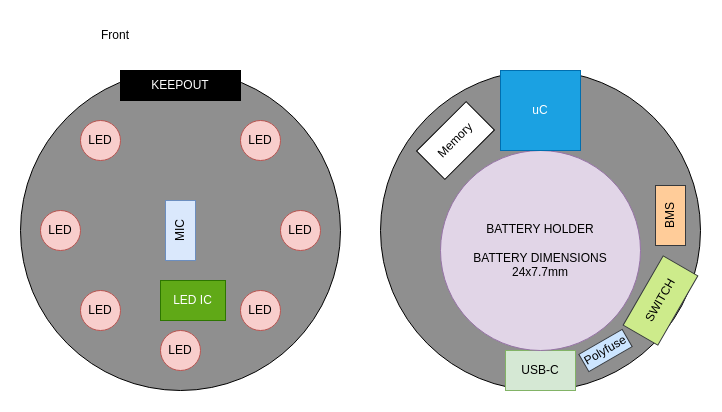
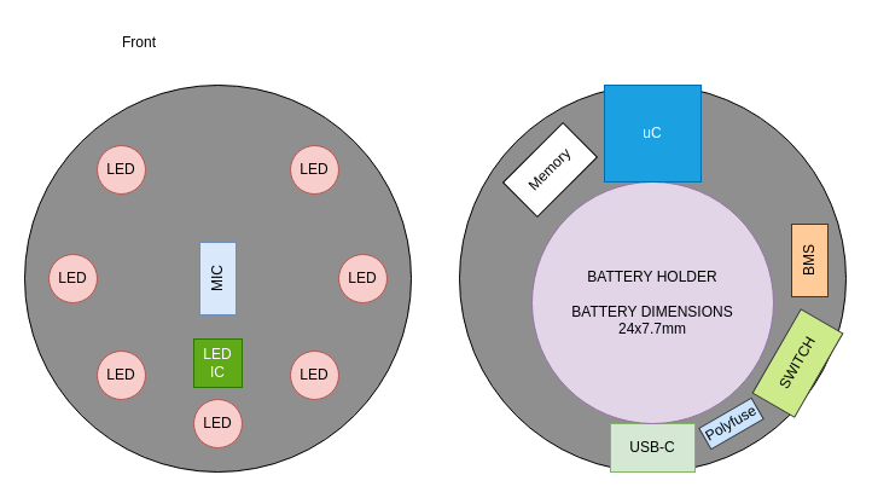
  <mxCell id="0" />
  <mxCell id="1" parent="0" />
  <mxCell id="2" value="" style="ellipse;whiteSpace=wrap;html=1;aspect=fixed;fillColor=#8F8F8F;" parent="1" vertex="1"><mxGeometry x="20" y="70" width="320" height="320" as="geometry" /></mxCell>
  <mxCell id="3" value="Front" style="text;html=1;strokeColor=none;fillColor=none;align=center;verticalAlign=middle;whiteSpace=wrap;rounded=0;" parent="1" vertex="1"><mxGeometry x="85" y="20" width="60" height="30" as="geometry" /></mxCell>
  <mxCell id="4" value="" style="ellipse;whiteSpace=wrap;html=1;aspect=fixed;fillColor=#8F8F8F;" parent="1" vertex="1"><mxGeometry x="380" y="70" width="320" height="320" as="geometry" /></mxCell>
  <mxCell id="5" value="MIC" style="rounded=0;whiteSpace=wrap;html=1;fillColor=#dae8fc;strokeColor=#6c8ebf;rotation=-90;" parent="1" vertex="1"><mxGeometry x="150" y="215" width="60" height="30" as="geometry" /></mxCell>
  <mxCell id="6" value="LED" style="ellipse;whiteSpace=wrap;html=1;aspect=fixed;fillColor=#f8cecc;strokeColor=#b85450;" parent="1" vertex="1"><mxGeometry x="80" y="120" width="40" height="40" as="geometry" /></mxCell>
  <mxCell id="7" value="LED" style="ellipse;whiteSpace=wrap;html=1;aspect=fixed;fillColor=#f8cecc;strokeColor=#b85450;" parent="1" vertex="1"><mxGeometry x="280" y="210" width="40" height="40" as="geometry" /></mxCell>
  <mxCell id="8" value="LED" style="ellipse;whiteSpace=wrap;html=1;aspect=fixed;fillColor=#f8cecc;strokeColor=#b85450;" parent="1" vertex="1"><mxGeometry x="160" y="330" width="40" height="40" as="geometry" /></mxCell>
  <mxCell id="9" value="LED" style="ellipse;whiteSpace=wrap;html=1;aspect=fixed;fillColor=#f8cecc;strokeColor=#b85450;" parent="1" vertex="1"><mxGeometry x="40" y="210" width="40" height="40" as="geometry" /></mxCell>
  <mxCell id="10" value="LED" style="ellipse;whiteSpace=wrap;html=1;aspect=fixed;fillColor=#f8cecc;strokeColor=#b85450;" parent="1" vertex="1"><mxGeometry x="80" y="290" width="40" height="40" as="geometry" /></mxCell>
  <mxCell id="11" value="LED" style="ellipse;whiteSpace=wrap;html=1;aspect=fixed;fillColor=#f8cecc;strokeColor=#b85450;" parent="1" vertex="1"><mxGeometry x="240" y="290" width="40" height="40" as="geometry" /></mxCell>
  <mxCell id="12" value="LED" style="ellipse;whiteSpace=wrap;html=1;aspect=fixed;fillColor=#f8cecc;strokeColor=#b85450;" parent="1" vertex="1"><mxGeometry x="240" y="120" width="40" height="40" as="geometry" /></mxCell>
  <mxCell id="13" value="USB-C" style="rounded=0;whiteSpace=wrap;html=1;fillColor=#d5e8d4;strokeColor=#82b366;" parent="1" vertex="1"><mxGeometry x="505" y="350" width="70" height="40" as="geometry" /></mxCell>
  <mxCell id="14" value="BATTERY HOLDER&lt;br&gt;&lt;br&gt;BATTERY DIMENSIONS&lt;br&gt;24x7.7mm" style="ellipse;whiteSpace=wrap;html=1;aspect=fixed;fillColor=#e1d5e7;strokeColor=#9673a6;" parent="1" vertex="1"><mxGeometry x="440" y="150" width="200" height="200" as="geometry" /></mxCell>
- <mxCell id="15" value="LED IC" style="whiteSpace=wrap;html=1;aspect=fixed;fillColor=#60a917;fontColor=#ffffff;strokeColor=#2D7600;" parent="1" vertex="1"><mxGeometry x="160" y="280" width="65" height="40" as="geometry" /></mxCell>
+ <mxCell id="15" value="LED IC" style="whiteSpace=wrap;html=1;aspect=fixed;fillColor=#60a917;fontColor=#ffffff;strokeColor=#2D7600;" parent="1" vertex="1"><mxGeometry x="160" y="280" width="40" height="40" as="geometry" /></mxCell>
  <mxCell id="16" value="uC" style="whiteSpace=wrap;html=1;aspect=fixed;fillColor=#1ba1e2;fontColor=#ffffff;strokeColor=#006EAF;" parent="1" vertex="1"><mxGeometry x="500" y="70" width="80" height="80" as="geometry" /></mxCell>
- <mxCell id="17" value="&lt;font color=&quot;#ffffff&quot;&gt;KEEPOUT&lt;/font&gt;" style="rounded=0;whiteSpace=wrap;html=1;fillColor=#000000;" parent="1" vertex="1"><mxGeometry x="120" y="70" width="120" height="30" as="geometry" /></mxCell>
  <mxCell id="18" value="Polyfuse" style="rounded=0;whiteSpace=wrap;html=1;fillColor=#cce5ff;strokeColor=#36393d;rotation=-30;" parent="1" vertex="1"><mxGeometry x="580" y="340" width="50" height="20" as="geometry" /></mxCell>
  <mxCell id="19" value="SWITCH" style="rounded=0;whiteSpace=wrap;html=1;fillColor=#cdeb8b;strokeColor=#36393d;rotation=-60;" parent="1" vertex="1"><mxGeometry x="620" y="280" width="80" height="40" as="geometry" /></mxCell>
  <mxCell id="20" value="BMS" style="rounded=0;whiteSpace=wrap;html=1;fillColor=#ffcc99;strokeColor=#36393d;rotation=-90;" parent="1" vertex="1"><mxGeometry x="640" y="200" width="60" height="30" as="geometry" /></mxCell>
  <mxCell id="21" value="Memory" style="rounded=0;whiteSpace=wrap;html=1;rotation=-45;" parent="1" vertex="1"><mxGeometry x="420" y="120" width="70" height="40" as="geometry" /></mxCell>
